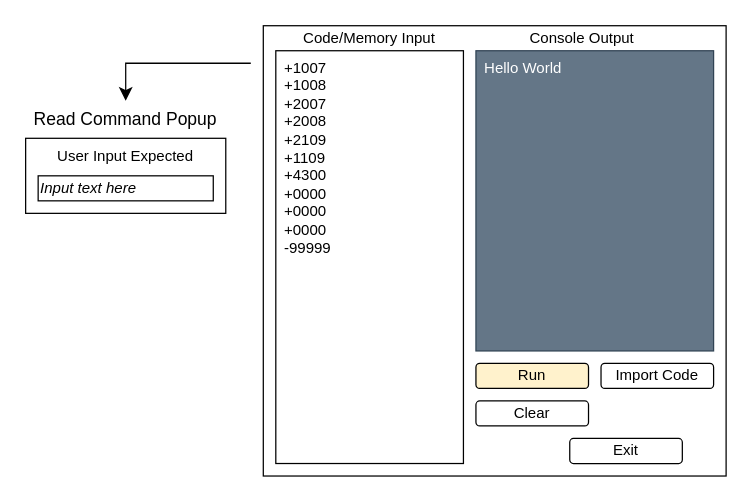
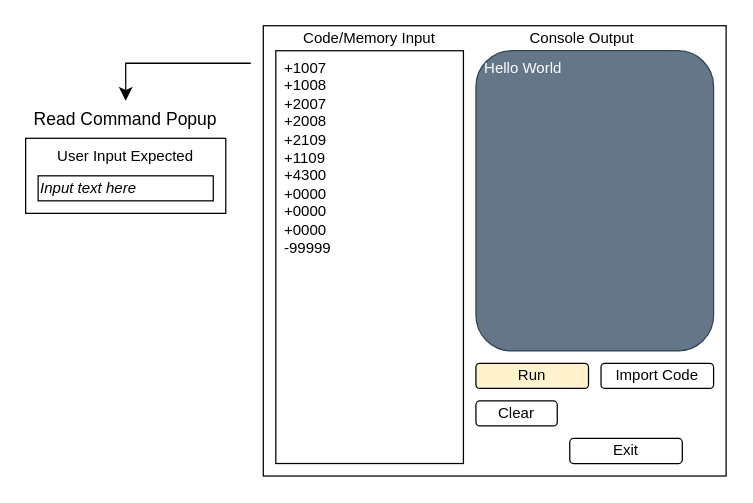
  <mxCell id="0" />
  <mxCell id="1" parent="0" />
  <mxCell id="2" value="" style="rounded=0;whiteSpace=wrap;html=1;" vertex="1" parent="1"><mxGeometry x="210" y="20" width="370" height="360" as="geometry" /></mxCell>
  <mxCell id="3" value="Import Code" style="rounded=1;whiteSpace=wrap;html=1;" vertex="1" parent="1"><mxGeometry x="480" y="290" width="90" height="20" as="geometry" /></mxCell>
- <mxCell id="4" value="Clear" style="rounded=1;whiteSpace=wrap;html=1;" vertex="1" parent="1"><mxGeometry x="380" y="320" width="90" height="20" as="geometry" /></mxCell>
+ <mxCell id="4" value="Clear" style="rounded=1;whiteSpace=wrap;html=1;" vertex="1" parent="1"><mxGeometry x="380" y="320" width="65" height="20" as="geometry" /></mxCell>
  <mxCell id="5" value="Run" style="rounded=1;whiteSpace=wrap;html=1;fillColor=#fff2cc;" vertex="1" parent="1"><mxGeometry x="380" y="290" width="90" height="20" as="geometry" /></mxCell>
  <mxCell id="6" value="&lt;div&gt;&lt;span style=&quot;background-color: initial;&quot;&gt;+1007&lt;/span&gt;&lt;br&gt;&lt;/div&gt;&lt;div&gt;+1008&lt;/div&gt;&lt;div&gt;+2007&lt;/div&gt;&lt;div&gt;+2008&lt;/div&gt;&lt;div&gt;+2109&lt;/div&gt;&lt;div&gt;+1109&lt;/div&gt;&lt;div&gt;+4300&lt;/div&gt;&lt;div&gt;+0000&lt;/div&gt;&lt;div&gt;+0000&lt;/div&gt;&lt;div&gt;+0000&lt;/div&gt;&lt;div&gt;-99999&lt;/div&gt;" style="rounded=0;whiteSpace=wrap;html=1;align=left;verticalAlign=top;spacingLeft=5;" vertex="1" parent="1"><mxGeometry x="220" y="40" width="150" height="330" as="geometry" /></mxCell>
- <mxCell id="7" value="Hello World" style="rounded=0;whiteSpace=wrap;html=1;fontColor=#ffffff;fillColor=#647687;strokeColor=#314354;align=left;verticalAlign=top;spacingLeft=5;" vertex="1" parent="1"><mxGeometry x="380" y="40" width="190" height="240" as="geometry" /></mxCell>
+ <mxCell id="7" value="Hello World" style="whiteSpace=wrap;html=1;fontColor=#ffffff;fillColor=#647687;strokeColor=#314354;align=left;verticalAlign=top;spacingLeft=5;rounded=1;" vertex="1" parent="1"><mxGeometry x="380" y="40" width="190" height="240" as="geometry" /></mxCell>
  <mxCell id="8" value="Code/Memory Input" style="text;html=1;align=center;verticalAlign=middle;whiteSpace=wrap;rounded=0;" vertex="1" parent="1"><mxGeometry x="220" y="20" width="150" height="20" as="geometry" /></mxCell>
  <mxCell id="9" value="Console Output" style="text;html=1;align=center;verticalAlign=middle;whiteSpace=wrap;rounded=0;" vertex="1" parent="1"><mxGeometry x="380" y="20" width="170" height="20" as="geometry" /></mxCell>
  <mxCell id="10" value="Exit" style="rounded=1;whiteSpace=wrap;html=1;" vertex="1" parent="1"><mxGeometry x="455" y="350" width="90" height="20" as="geometry" /></mxCell>
  <mxCell id="11" value="Read Command Popup" style="text;html=1;align=center;verticalAlign=middle;whiteSpace=wrap;rounded=0;fontSize=14;" vertex="1" parent="1"><mxGeometry x="20" y="80" width="160" height="30" as="geometry" /></mxCell>
  <mxCell id="12" value="" style="rounded=0;whiteSpace=wrap;html=1;" vertex="1" parent="1"><mxGeometry x="20" y="110" width="160" height="60" as="geometry" /></mxCell>
  <mxCell id="13" value="&lt;i&gt;Input text here&lt;/i&gt;" style="rounded=0;whiteSpace=wrap;html=1;align=left;" vertex="1" parent="1"><mxGeometry x="30" y="140" width="140" height="20" as="geometry" /></mxCell>
  <mxCell id="14" value="User Input Expected" style="text;html=1;align=center;verticalAlign=middle;whiteSpace=wrap;rounded=0;" vertex="1" parent="1"><mxGeometry x="30" y="110" width="140" height="30" as="geometry" /></mxCell>
  <mxCell id="15" value="" style="edgeStyle=segmentEdgeStyle;endArrow=classic;html=1;curved=0;rounded=0;endSize=8;startSize=8;sourcePerimeterSpacing=0;targetPerimeterSpacing=0;entryX=0.5;entryY=0;entryDx=0;entryDy=0;" edge="1" parent="1" target="11"><mxGeometry width="100" relative="1" as="geometry"><mxPoint x="200" y="50" as="sourcePoint" /><mxPoint x="90" y="70" as="targetPoint" /><Array as="points"><mxPoint x="100" y="50" /></Array></mxGeometry></mxCell>
